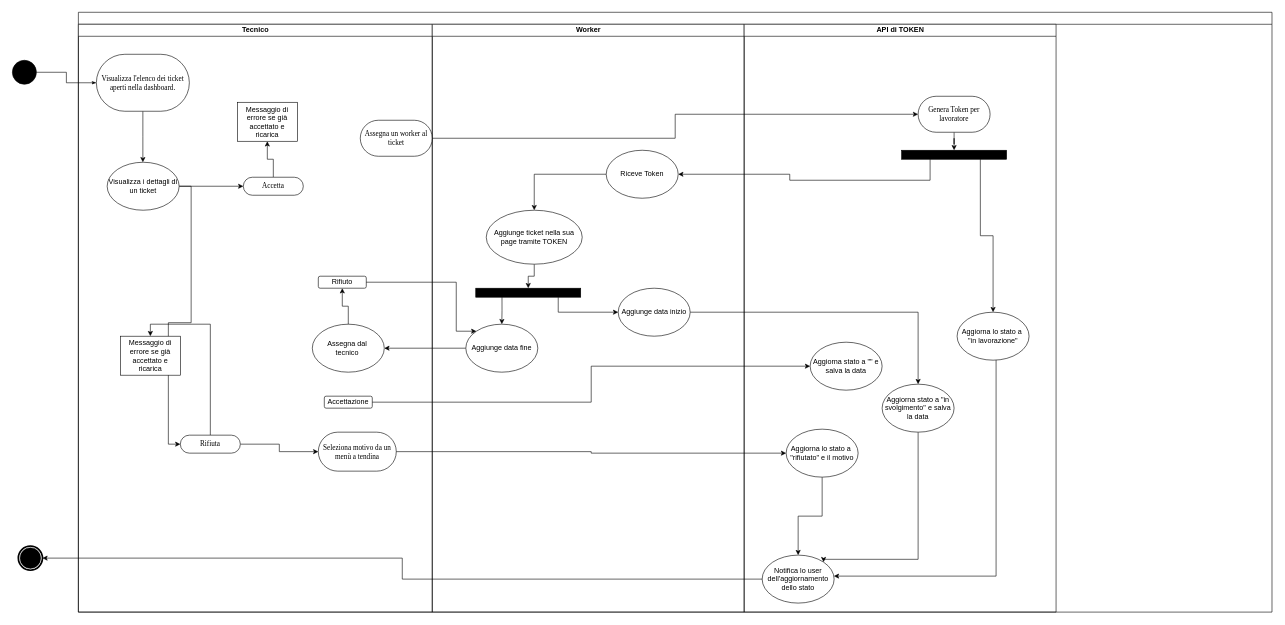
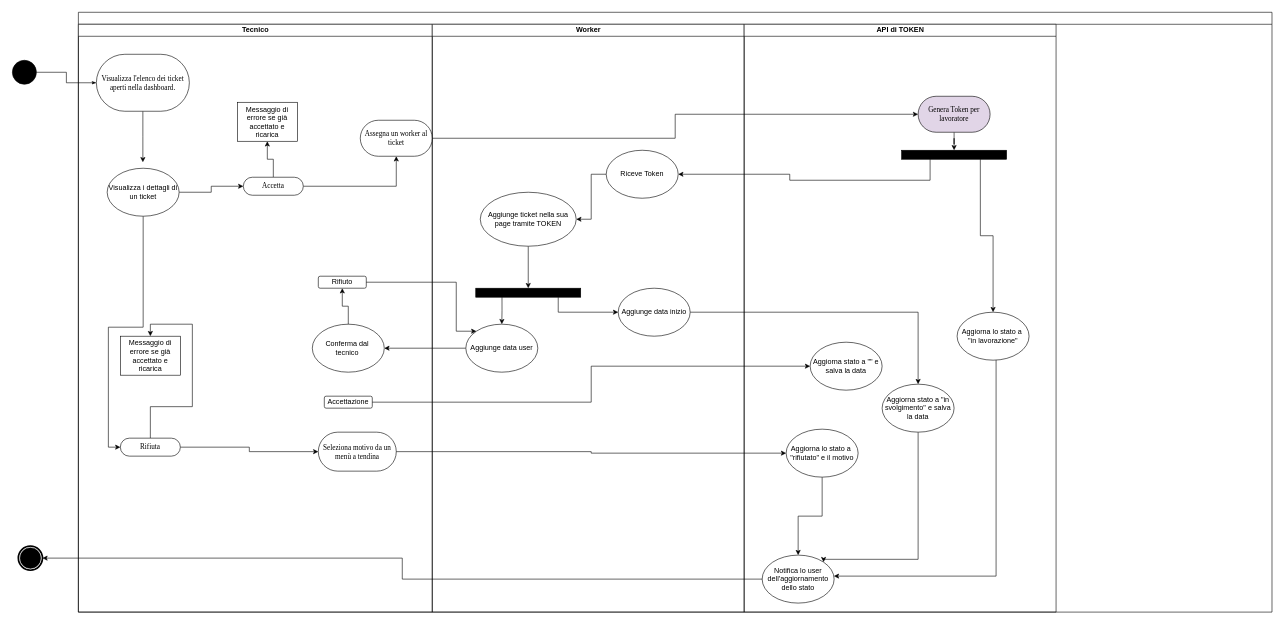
  <mxCell id="0" />
  <mxCell id="1" parent="0" />
  <mxCell id="2" value="" style="swimlane;html=1;childLayout=stackLayout;startSize=20;rounded=0;shadow=0;comic=0;labelBackgroundColor=none;strokeWidth=1;fontFamily=Verdana;fontSize=12;align=center;" parent="1" vertex="1"><mxGeometry x="130" y="20" width="1990" height="1000" as="geometry" /></mxCell>
  <mxCell id="3" value="Tecnico" style="swimlane;html=1;startSize=20;" parent="2" vertex="1"><mxGeometry y="20" width="590" height="980" as="geometry" /></mxCell>
  <mxCell id="4" style="edgeStyle=orthogonalEdgeStyle;rounded=0;orthogonalLoop=1;jettySize=auto;html=1;" parent="3" source="5" edge="1"><mxGeometry relative="1" as="geometry"><mxPoint x="107.5" y="230" as="targetPoint" /></mxGeometry></mxCell>
  <mxCell id="5" value="Visualizza l'elenco dei ticket aperti nella dashboard." style="rounded=1;whiteSpace=wrap;html=1;shadow=0;comic=0;labelBackgroundColor=none;strokeWidth=1;fontFamily=Verdana;fontSize=12;align=center;arcSize=50;" parent="3" vertex="1"><mxGeometry x="30" y="50" width="155" height="95" as="geometry" /></mxCell>
  <mxCell id="6" style="edgeStyle=orthogonalEdgeStyle;rounded=0;orthogonalLoop=1;jettySize=auto;html=1;exitX=1;exitY=0.5;exitDx=0;exitDy=0;entryX=0;entryY=0.5;entryDx=0;entryDy=0;" parent="3" source="8" target="11" edge="1"><mxGeometry relative="1" as="geometry"><mxPoint x="255" y="270" as="targetPoint" /></mxGeometry></mxCell>
  <mxCell id="7" style="edgeStyle=orthogonalEdgeStyle;rounded=0;orthogonalLoop=1;jettySize=auto;html=1;entryX=0;entryY=0.5;entryDx=0;entryDy=0;" parent="3" source="8" target="14" edge="1"><mxGeometry relative="1" as="geometry" /></mxCell>
- <mxCell id="8" value="Visualizza i dettagli di un ticket" style="ellipse;whiteSpace=wrap;html=1;" parent="3" vertex="1"><mxGeometry x="48" y="230" width="120" height="80" as="geometry" /></mxCell>
+ <mxCell id="8" value="Visualizza i dettagli di un ticket" style="ellipse;whiteSpace=wrap;html=1;" parent="3" vertex="1"><mxGeometry x="48" y="240" width="120" height="80" as="geometry" /></mxCell>
  <mxCell id="9" style="edgeStyle=orthogonalEdgeStyle;rounded=0;orthogonalLoop=1;jettySize=auto;html=1;entryX=0.5;entryY=1;entryDx=0;entryDy=0;" parent="3" source="11" target="16" edge="1"><mxGeometry relative="1" as="geometry" /></mxCell>
+ <mxCell id="10" value="" style="edgeStyle=orthogonalEdgeStyle;rounded=0;orthogonalLoop=1;jettySize=auto;html=1;" edge="1" parent="3" source="11" target="18"><mxGeometry relative="1" as="geometry" /></mxCell>
  <mxCell id="11" value="Accetta" style="rounded=1;whiteSpace=wrap;html=1;shadow=0;comic=0;labelBackgroundColor=none;strokeWidth=1;fontFamily=Verdana;fontSize=12;align=center;arcSize=50;" parent="3" vertex="1"><mxGeometry x="275" y="255" width="100" height="30" as="geometry" /></mxCell>
  <mxCell id="12" style="edgeStyle=orthogonalEdgeStyle;rounded=0;orthogonalLoop=1;jettySize=auto;html=1;entryX=0;entryY=0.5;entryDx=0;entryDy=0;" parent="3" source="14" target="15" edge="1"><mxGeometry relative="1" as="geometry"><mxPoint x="370" y="665" as="targetPoint" /></mxGeometry></mxCell>
  <mxCell id="13" style="edgeStyle=orthogonalEdgeStyle;rounded=0;orthogonalLoop=1;jettySize=auto;html=1;entryX=0.5;entryY=0;entryDx=0;entryDy=0;" parent="3" source="14" target="17" edge="1"><mxGeometry relative="1" as="geometry" /></mxCell>
- <mxCell id="14" value="Rifiuta" style="rounded=1;whiteSpace=wrap;html=1;shadow=0;comic=0;labelBackgroundColor=none;strokeWidth=1;fontFamily=Verdana;fontSize=12;align=center;arcSize=50;" parent="3" vertex="1"><mxGeometry x="170" y="685" width="100" height="30" as="geometry" /></mxCell>
+ <mxCell id="14" value="Rifiuta" style="rounded=1;whiteSpace=wrap;html=1;shadow=0;comic=0;labelBackgroundColor=none;strokeWidth=1;fontFamily=Verdana;fontSize=12;align=center;arcSize=50;" parent="3" vertex="1"><mxGeometry x="70" y="690" width="100" height="30" as="geometry" /></mxCell>
  <mxCell id="15" value="Seleziona motivo da un menù a tendina" style="whiteSpace=wrap;html=1;fontFamily=Verdana;rounded=1;shadow=0;comic=0;labelBackgroundColor=none;strokeWidth=1;arcSize=50;" parent="3" vertex="1"><mxGeometry x="400" y="680" width="130" height="65" as="geometry" /></mxCell>
  <mxCell id="16" value="Messaggio di errore se già accettato e ricarica" style="rounded=0;whiteSpace=wrap;html=1;" parent="3" vertex="1"><mxGeometry x="265" y="130" width="100" height="65" as="geometry" /></mxCell>
  <mxCell id="17" value="Messaggio di errore se già accettato e ricarica" style="rounded=0;whiteSpace=wrap;html=1;" parent="3" vertex="1"><mxGeometry x="70" y="520" width="100" height="65" as="geometry" /></mxCell>
  <mxCell id="18" value="Assegna un worker al ticket" style="whiteSpace=wrap;html=1;fontFamily=Verdana;rounded=1;shadow=0;comic=0;labelBackgroundColor=none;strokeWidth=1;arcSize=50;" vertex="1" parent="3"><mxGeometry x="470" y="160" width="120" height="60" as="geometry" /></mxCell>
- <mxCell id="19" value="Assegna dal&amp;nbsp;&lt;div&gt;tecnico&amp;nbsp;&lt;/div&gt;" style="ellipse;whiteSpace=wrap;html=1;" vertex="1" parent="3"><mxGeometry x="390" y="500" width="120" height="80" as="geometry" /></mxCell>
+ <mxCell id="19" value="Conferma dal&amp;nbsp;&lt;div&gt;tecnico&amp;nbsp;&lt;/div&gt;" style="ellipse;whiteSpace=wrap;html=1;" vertex="1" parent="3"><mxGeometry x="390" y="500" width="120" height="80" as="geometry" /></mxCell>
  <mxCell id="20" value="Rifiuto" style="rounded=1;whiteSpace=wrap;html=1;" vertex="1" parent="3"><mxGeometry x="400" y="420" width="80" height="20" as="geometry" /></mxCell>
  <mxCell id="21" style="edgeStyle=orthogonalEdgeStyle;rounded=0;orthogonalLoop=1;jettySize=auto;html=1;" edge="1" parent="3" source="19" target="20"><mxGeometry relative="1" as="geometry"><mxPoint x="450" y="430" as="targetPoint" /></mxGeometry></mxCell>
  <mxCell id="22" value="Accettazione" style="rounded=1;whiteSpace=wrap;html=1;" vertex="1" parent="3"><mxGeometry x="410" y="620" width="80" height="20" as="geometry" /></mxCell>
  <mxCell id="23" value="Worker" style="swimlane;html=1;startSize=20;" vertex="1" parent="2"><mxGeometry x="590" y="20" width="520" height="980" as="geometry" /></mxCell>
  <mxCell id="24" value="" style="edgeStyle=orthogonalEdgeStyle;rounded=0;orthogonalLoop=1;jettySize=auto;html=1;" edge="1" parent="23" source="25" target="27"><mxGeometry relative="1" as="geometry" /></mxCell>
  <mxCell id="25" value="Riceve Token" style="ellipse;whiteSpace=wrap;html=1;" vertex="1" parent="23"><mxGeometry x="290" y="210" width="120" height="80" as="geometry" /></mxCell>
  <mxCell id="26" style="edgeStyle=orthogonalEdgeStyle;rounded=0;orthogonalLoop=1;jettySize=auto;html=1;exitX=0.5;exitY=1;exitDx=0;exitDy=0;entryX=0.5;entryY=0;entryDx=0;entryDy=0;" edge="1" parent="23" source="27" target="28"><mxGeometry relative="1" as="geometry" /></mxCell>
- <mxCell id="27" value="Aggiunge ticket&amp;nbsp;nella sua page tramite TOKEN" style="ellipse;whiteSpace=wrap;html=1;" vertex="1" parent="23"><mxGeometry x="90" y="310" width="160" height="90" as="geometry" /></mxCell>
+ <mxCell id="27" value="Aggiunge ticket&amp;nbsp;nella sua page tramite TOKEN" style="ellipse;whiteSpace=wrap;html=1;" vertex="1" parent="23"><mxGeometry x="80" y="280" width="160" height="90" as="geometry" /></mxCell>
  <mxCell id="28" value="" style="rounded=0;whiteSpace=wrap;html=1;fillStyle=solid;fillColor=#000000;" vertex="1" parent="23"><mxGeometry x="72.5" y="440" width="175" height="15" as="geometry" /></mxCell>
  <mxCell id="29" style="edgeStyle=orthogonalEdgeStyle;rounded=0;orthogonalLoop=1;jettySize=auto;html=1;entryX=0;entryY=0.5;entryDx=0;entryDy=0;" parent="2" source="15" target="36" edge="1"><mxGeometry relative="1" as="geometry" /></mxCell>
  <mxCell id="30" style="edgeStyle=orthogonalEdgeStyle;rounded=0;orthogonalLoop=1;jettySize=auto;html=1;exitX=1;exitY=0.5;exitDx=0;exitDy=0;entryX=0;entryY=0.5;entryDx=0;entryDy=0;" edge="1" parent="2" source="18" target="38"><mxGeometry relative="1" as="geometry"><mxPoint x="665" y="215.0" as="sourcePoint" /></mxGeometry></mxCell>
  <mxCell id="31" value="API di TOKEN" style="swimlane;html=1;startSize=20;" parent="2" vertex="1"><mxGeometry x="1110" y="20" width="520" height="980" as="geometry" /></mxCell>
  <mxCell id="32" style="edgeStyle=orthogonalEdgeStyle;rounded=0;orthogonalLoop=1;jettySize=auto;html=1;" parent="31" source="33" target="34" edge="1"><mxGeometry relative="1" as="geometry"><mxPoint x="415" y="650" as="targetPoint" /><Array as="points"><mxPoint x="420" y="920" /></Array></mxGeometry></mxCell>
  <mxCell id="33" value="Aggiorna lo stato a&amp;nbsp;&lt;div&gt;&quot;in lavorazione&quot;&lt;/div&gt;" style="ellipse;whiteSpace=wrap;html=1;" parent="31" vertex="1"><mxGeometry x="355" y="480" width="120" height="80" as="geometry" /></mxCell>
  <mxCell id="34" value="Notifica lo user dell'aggiornamento dello stato" style="ellipse;whiteSpace=wrap;html=1;" parent="31" vertex="1"><mxGeometry x="30" y="885" width="120" height="80" as="geometry" /></mxCell>
  <mxCell id="35" style="edgeStyle=orthogonalEdgeStyle;rounded=0;orthogonalLoop=1;jettySize=auto;html=1;entryX=0.5;entryY=0;entryDx=0;entryDy=0;" parent="31" source="36" target="34" edge="1"><mxGeometry relative="1" as="geometry"><mxPoint x="130" y="740" as="targetPoint" /></mxGeometry></mxCell>
  <mxCell id="36" value="Aggiorna lo stato a&amp;nbsp;&lt;div&gt;&quot;rifiutato&quot; e il motivo&lt;/div&gt;" style="ellipse;whiteSpace=wrap;html=1;" parent="31" vertex="1"><mxGeometry x="70" y="675" width="120" height="80" as="geometry" /></mxCell>
  <mxCell id="37" style="edgeStyle=orthogonalEdgeStyle;rounded=0;orthogonalLoop=1;jettySize=auto;html=1;entryX=0.5;entryY=0;entryDx=0;entryDy=0;" edge="1" parent="31" source="38" target="40"><mxGeometry relative="1" as="geometry" /></mxCell>
- <mxCell id="38" value="Genera Token per lavoratore" style="whiteSpace=wrap;html=1;fontFamily=Verdana;rounded=1;shadow=0;comic=0;labelBackgroundColor=none;strokeWidth=1;arcSize=50;" vertex="1" parent="31"><mxGeometry x="290" y="120" width="120" height="60" as="geometry" /></mxCell>
+ <mxCell id="38" value="Genera Token per lavoratore" style="whiteSpace=wrap;html=1;fontFamily=Verdana;rounded=1;shadow=0;comic=0;labelBackgroundColor=none;strokeWidth=1;arcSize=50;fillColor=#e1d5e7;" vertex="1" parent="31"><mxGeometry x="290" y="120" width="120" height="60" as="geometry" /></mxCell>
  <mxCell id="39" style="edgeStyle=orthogonalEdgeStyle;rounded=0;orthogonalLoop=1;jettySize=auto;html=1;exitX=0.75;exitY=1;exitDx=0;exitDy=0;entryX=0.5;entryY=0;entryDx=0;entryDy=0;" edge="1" parent="31" source="40" target="33"><mxGeometry relative="1" as="geometry" /></mxCell>
  <mxCell id="40" value="" style="rounded=0;whiteSpace=wrap;html=1;fillStyle=solid;fillColor=#000000;" vertex="1" parent="31"><mxGeometry x="262.5" y="210" width="175" height="15" as="geometry" /></mxCell>
  <mxCell id="41" style="edgeStyle=orthogonalEdgeStyle;rounded=0;orthogonalLoop=1;jettySize=auto;html=1;entryX=1;entryY=0;entryDx=0;entryDy=0;" edge="1" parent="31" source="42" target="34"><mxGeometry relative="1" as="geometry"><Array as="points"><mxPoint x="290" y="892" /></Array></mxGeometry></mxCell>
  <mxCell id="42" value="Aggiorna stato a &quot;in svolgimento&quot; e salva la data" style="ellipse;whiteSpace=wrap;html=1;" vertex="1" parent="31"><mxGeometry x="230" y="600" width="120" height="80" as="geometry" /></mxCell>
  <mxCell id="43" style="edgeStyle=orthogonalEdgeStyle;rounded=0;orthogonalLoop=1;jettySize=auto;html=1;entryX=1;entryY=0.5;entryDx=0;entryDy=0;" edge="1" parent="2" source="40" target="25"><mxGeometry relative="1" as="geometry"><mxPoint x="1040" y="310" as="targetPoint" /><Array as="points"><mxPoint x="1420" y="280" /><mxPoint x="1186" y="280" /><mxPoint x="1186" y="270" /></Array></mxGeometry></mxCell>
  <mxCell id="44" value="" style="ellipse;whiteSpace=wrap;html=1;rounded=0;shadow=0;comic=0;labelBackgroundColor=none;strokeWidth=1;fillColor=#000000;fontFamily=Verdana;fontSize=12;align=center;" parent="1" vertex="1"><mxGeometry x="20" y="100" width="40" height="40" as="geometry" /></mxCell>
  <mxCell id="45" style="edgeStyle=orthogonalEdgeStyle;rounded=0;html=1;labelBackgroundColor=none;startArrow=none;startFill=0;startSize=5;endArrow=classicThin;endFill=1;endSize=5;jettySize=auto;orthogonalLoop=1;strokeWidth=1;fontFamily=Verdana;fontSize=12" parent="1" source="44" target="5" edge="1"><mxGeometry relative="1" as="geometry" /></mxCell>
  <mxCell id="46" value="" style="shape=mxgraph.bpmn.shape;html=1;verticalLabelPosition=bottom;labelBackgroundColor=#ffffff;verticalAlign=top;perimeter=ellipsePerimeter;outline=end;symbol=terminate;rounded=0;shadow=0;comic=0;strokeWidth=1;fontFamily=Verdana;fontSize=12;align=center;" parent="1" vertex="1"><mxGeometry x="30" y="910" width="40" height="40" as="geometry" /></mxCell>
  <mxCell id="47" style="edgeStyle=orthogonalEdgeStyle;rounded=0;orthogonalLoop=1;jettySize=auto;html=1;exitX=0;exitY=0.5;exitDx=0;exitDy=0;entryX=1;entryY=0.5;entryDx=0;entryDy=0;" parent="1" source="34" target="46" edge="1"><mxGeometry relative="1" as="geometry" /></mxCell>
  <mxCell id="48" style="edgeStyle=orthogonalEdgeStyle;rounded=0;orthogonalLoop=1;jettySize=auto;html=1;" edge="1" parent="1" source="49" target="42"><mxGeometry relative="1" as="geometry"><mxPoint x="1430" y="540" as="targetPoint" /></mxGeometry></mxCell>
  <mxCell id="49" value="Aggiunge data inizio" style="ellipse;whiteSpace=wrap;html=1;" vertex="1" parent="1"><mxGeometry x="1030" y="480" width="120" height="80" as="geometry" /></mxCell>
  <mxCell id="50" style="edgeStyle=orthogonalEdgeStyle;rounded=0;orthogonalLoop=1;jettySize=auto;html=1;" edge="1" parent="1" source="28" target="49"><mxGeometry relative="1" as="geometry"><mxPoint x="1090" y="520" as="targetPoint" /><Array as="points"><mxPoint x="930" y="520" /></Array></mxGeometry></mxCell>
  <mxCell id="51" style="edgeStyle=orthogonalEdgeStyle;rounded=0;orthogonalLoop=1;jettySize=auto;html=1;" edge="1" parent="1" source="52" target="19"><mxGeometry relative="1" as="geometry"><mxPoint x="560" y="600" as="targetPoint" /></mxGeometry></mxCell>
- <mxCell id="52" value="Aggiunge data fine" style="ellipse;whiteSpace=wrap;html=1;" vertex="1" parent="1"><mxGeometry x="775.941" y="540" width="120" height="80" as="geometry" /></mxCell>
+ <mxCell id="52" value="Aggiunge data user" style="ellipse;whiteSpace=wrap;html=1;" vertex="1" parent="1"><mxGeometry x="775.941" y="540" width="120" height="80" as="geometry" /></mxCell>
  <mxCell id="53" style="edgeStyle=orthogonalEdgeStyle;rounded=0;orthogonalLoop=1;jettySize=auto;html=1;exitX=0.25;exitY=1;exitDx=0;exitDy=0;" edge="1" parent="1" source="28" target="52"><mxGeometry relative="1" as="geometry"><mxPoint x="835.941" y="580" as="targetPoint" /></mxGeometry></mxCell>
  <mxCell id="54" style="edgeStyle=orthogonalEdgeStyle;rounded=0;orthogonalLoop=1;jettySize=auto;html=1;entryX=0;entryY=0;entryDx=0;entryDy=0;" edge="1" parent="1" source="20" target="52"><mxGeometry relative="1" as="geometry"><Array as="points"><mxPoint x="760" y="470" /><mxPoint x="760" y="552" /></Array></mxGeometry></mxCell>
  <mxCell id="55" value="Aggiorna stato a &quot;&quot; e salva la data" style="ellipse;whiteSpace=wrap;html=1;" vertex="1" parent="1"><mxGeometry x="1350" y="570" width="120" height="80" as="geometry" /></mxCell>
  <mxCell id="56" style="edgeStyle=orthogonalEdgeStyle;rounded=0;orthogonalLoop=1;jettySize=auto;html=1;entryX=0;entryY=0.5;entryDx=0;entryDy=0;" edge="1" parent="1" source="22" target="55"><mxGeometry relative="1" as="geometry"><mxPoint x="1410" y="610" as="targetPoint" /></mxGeometry></mxCell>
